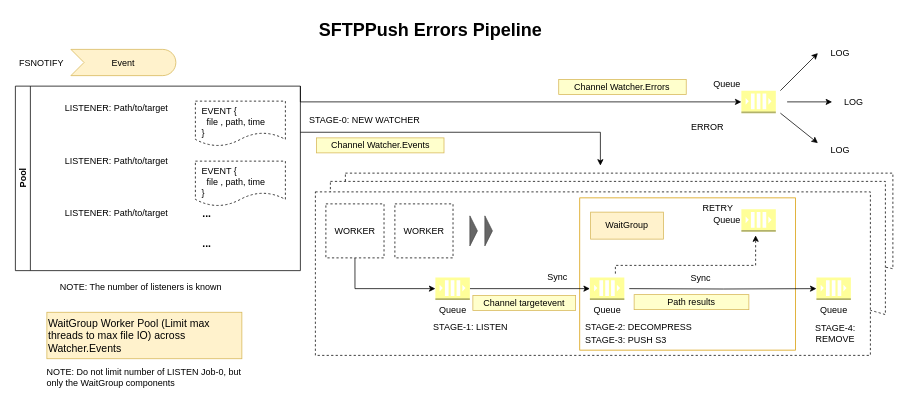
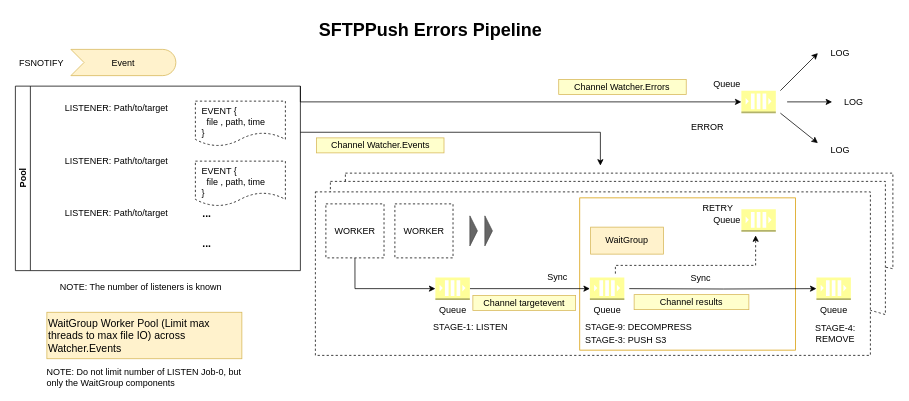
  <mxCell id="0" />
  <mxCell id="1" parent="0" />
  <mxCell id="2" value="" style="shape=document;whiteSpace=wrap;html=1;boundedLbl=1;fillColor=none;align=left;dashed=1;" vertex="1" parent="1"><mxGeometry x="460" y="230" width="730" height="150" as="geometry" /></mxCell>
  <mxCell id="3" value="" style="shape=document;whiteSpace=wrap;html=1;boundedLbl=1;align=left;dashed=1;" parent="1" vertex="1"><mxGeometry x="440" y="241" width="740" height="209" as="geometry" /></mxCell>
  <mxCell id="4" value="" style="rounded=0;whiteSpace=wrap;html=1;dashed=1;" parent="1" vertex="1"><mxGeometry x="420" y="255" width="740" height="218" as="geometry" /></mxCell>
  <mxCell id="5" value="" style="rounded=0;whiteSpace=wrap;html=1;align=left;strokeColor=#d79b00;fillColor=none;" parent="1" vertex="1"><mxGeometry x="772.5" y="263" width="287.5" height="203" as="geometry" /></mxCell>
  <mxCell id="6" style="edgeStyle=orthogonalEdgeStyle;rounded=0;orthogonalLoop=1;jettySize=auto;html=1;exitX=1;exitY=0.25;exitDx=0;exitDy=0;" parent="1" source="8" edge="1"><mxGeometry relative="1" as="geometry"><mxPoint x="800" y="220" as="targetPoint" /><Array as="points"><mxPoint x="800" y="176" /></Array></mxGeometry></mxCell>
  <mxCell id="7" style="edgeStyle=orthogonalEdgeStyle;rounded=0;orthogonalLoop=1;jettySize=auto;html=1;exitX=1;exitY=0;exitDx=0;exitDy=0;entryX=0;entryY=0.5;entryDx=0;entryDy=0;entryPerimeter=0;" parent="1" source="8" target="40" edge="1"><mxGeometry relative="1" as="geometry"><mxPoint x="1200" y="75" as="targetPoint" /><Array as="points"><mxPoint x="400" y="135" /></Array></mxGeometry></mxCell>
  <mxCell id="8" value="Pool" style="swimlane;html=1;horizontal=0;startSize=20;" parent="1" vertex="1"><mxGeometry x="20" y="114" width="380" height="246" as="geometry" /></mxCell>
  <mxCell id="9" value="&amp;nbsp; EVENT {&lt;br&gt;&amp;nbsp;&amp;nbsp;&amp;nbsp; file , path, time&lt;br&gt;&amp;nbsp; }" style="shape=document;whiteSpace=wrap;html=1;boundedLbl=1;dashed=1;align=left;verticalAlign=top;" parent="8" vertex="1"><mxGeometry x="240" y="20" width="120" height="60" as="geometry" /></mxCell>
  <mxCell id="10" value="&lt;font style=&quot;font-size: 14px&quot;&gt;&lt;b&gt;...&lt;/b&gt;&lt;/font&gt;" style="text;html=1;align=center;verticalAlign=middle;resizable=0;points=[];autosize=1;" parent="8" vertex="1"><mxGeometry x="240" y="160" width="30" height="20" as="geometry" /></mxCell>
  <mxCell id="11" value="LISTENER: Path/to/target" style="text;html=1;strokeColor=none;fillColor=none;align=center;verticalAlign=middle;whiteSpace=wrap;rounded=0;dashed=1;" parent="8" vertex="1"><mxGeometry x="40" y="20" width="190" height="20" as="geometry" /></mxCell>
  <mxCell id="12" value="LISTENER: Path/to/target" style="text;html=1;strokeColor=none;fillColor=none;align=center;verticalAlign=middle;whiteSpace=wrap;rounded=0;dashed=1;" parent="8" vertex="1"><mxGeometry x="40" y="90" width="190" height="20" as="geometry" /></mxCell>
  <mxCell id="13" value="LISTENER: Path/to/target" style="text;html=1;strokeColor=none;fillColor=none;align=center;verticalAlign=middle;whiteSpace=wrap;rounded=0;dashed=1;" parent="8" vertex="1"><mxGeometry x="40" y="160" width="190" height="20" as="geometry" /></mxCell>
  <mxCell id="14" value="&lt;font style=&quot;font-size: 14px&quot;&gt;&lt;b&gt;...&lt;/b&gt;&lt;/font&gt;" style="text;html=1;align=center;verticalAlign=middle;resizable=0;points=[];autosize=1;" parent="8" vertex="1"><mxGeometry x="240" y="200" width="30" height="20" as="geometry" /></mxCell>
  <mxCell id="15" value="&amp;nbsp; EVENT {&lt;br&gt;&amp;nbsp;&amp;nbsp;&amp;nbsp; file , path, time&lt;br&gt;&amp;nbsp; }" style="shape=document;whiteSpace=wrap;html=1;boundedLbl=1;dashed=1;align=left;verticalAlign=top;" parent="8" vertex="1"><mxGeometry x="240" y="100" width="120" height="60" as="geometry" /></mxCell>
  <mxCell id="16" style="edgeStyle=orthogonalEdgeStyle;rounded=0;orthogonalLoop=1;jettySize=auto;html=1;exitX=0.5;exitY=1;exitDx=0;exitDy=0;entryX=0;entryY=0.5;entryDx=0;entryDy=0;entryPerimeter=0;" parent="1" source="17" target="19" edge="1"><mxGeometry relative="1" as="geometry" /></mxCell>
  <mxCell id="17" value="WORKER" style="rounded=0;whiteSpace=wrap;html=1;dashed=1;" parent="1" vertex="1"><mxGeometry x="434" y="271" width="77.54" height="72" as="geometry" /></mxCell>
  <mxCell id="18" style="edgeStyle=orthogonalEdgeStyle;rounded=0;orthogonalLoop=1;jettySize=auto;html=1;exitX=1;exitY=0.5;exitDx=0;exitDy=0;exitPerimeter=0;entryX=0;entryY=0.5;entryDx=0;entryDy=0;entryPerimeter=0;" parent="1" source="19" target="32" edge="1"><mxGeometry relative="1" as="geometry" /></mxCell>
  <mxCell id="19" value="Queue" style="outlineConnect=0;dashed=0;verticalLabelPosition=bottom;verticalAlign=top;align=center;html=1;shape=mxgraph.aws3.queue;gradientColor=none;fillColor=#FFFF99;" parent="1" vertex="1"><mxGeometry x="580" y="369" width="45.94" height="30" as="geometry" /></mxCell>
  <mxCell id="20" value="Event" style="html=1;outlineConnect=0;whiteSpace=wrap;fillColor=#fff2cc;shape=mxgraph.archimate3.event;strokeColor=#d6b656;" parent="1" vertex="1"><mxGeometry x="94" y="65" width="140" height="35" as="geometry" /></mxCell>
  <mxCell id="21" value="FSNOTIFY" style="text;html=1;strokeColor=none;fillColor=none;align=center;verticalAlign=middle;whiteSpace=wrap;rounded=0;dashed=1;" parent="1" vertex="1"><mxGeometry x="35" y="74" width="40" height="20" as="geometry" /></mxCell>
  <mxCell id="22" value="Channel Watcher.Events" style="text;html=1;strokeColor=#d6b656;align=center;verticalAlign=middle;whiteSpace=wrap;rounded=0;fillColor=#FFFFCC;" parent="1" vertex="1"><mxGeometry x="421.5" y="183" width="170" height="20" as="geometry" /></mxCell>
  <mxCell id="23" value="" style="endArrow=classic;html=1;" parent="1" edge="1"><mxGeometry width="50" height="50" relative="1" as="geometry"><mxPoint x="1040" y="120" as="sourcePoint" /><mxPoint x="1090" y="70" as="targetPoint" /></mxGeometry></mxCell>
  <mxCell id="24" value="" style="endArrow=classic;html=1;" parent="1" edge="1"><mxGeometry width="50" height="50" relative="1" as="geometry"><mxPoint x="1049" y="135" as="sourcePoint" /><mxPoint x="1109" y="135" as="targetPoint" /></mxGeometry></mxCell>
  <mxCell id="25" value="" style="endArrow=classic;html=1;" parent="1" edge="1"><mxGeometry width="50" height="50" relative="1" as="geometry"><mxPoint x="1040" y="150" as="sourcePoint" /><mxPoint x="1090" y="190" as="targetPoint" /></mxGeometry></mxCell>
  <mxCell id="26" value="LOG" style="text;html=1;strokeColor=none;fillColor=none;align=center;verticalAlign=middle;whiteSpace=wrap;rounded=0;dashed=1;" parent="1" vertex="1"><mxGeometry x="1100" y="60" width="40" height="20" as="geometry" /></mxCell>
  <mxCell id="27" value="LOG" style="text;html=1;strokeColor=none;fillColor=none;align=center;verticalAlign=middle;whiteSpace=wrap;rounded=0;dashed=1;" parent="1" vertex="1"><mxGeometry x="1100" y="190" width="40" height="20" as="geometry" /></mxCell>
  <mxCell id="28" value="LOG" style="text;html=1;strokeColor=none;fillColor=none;align=center;verticalAlign=middle;whiteSpace=wrap;rounded=0;dashed=1;" parent="1" vertex="1"><mxGeometry x="1118" y="125" width="40" height="20" as="geometry" /></mxCell>
  <mxCell id="29" value="Channel Watcher.Errors" style="text;html=1;strokeColor=#d6b656;align=center;verticalAlign=middle;whiteSpace=wrap;rounded=0;fillColor=#FFFFCC;" parent="1" vertex="1"><mxGeometry x="744.47" y="105" width="170" height="20" as="geometry" /></mxCell>
  <mxCell id="30" style="edgeStyle=orthogonalEdgeStyle;rounded=0;orthogonalLoop=1;jettySize=auto;html=1;entryX=0;entryY=0.5;entryDx=0;entryDy=0;entryPerimeter=0;" parent="1" edge="1" target="33"><mxGeometry relative="1" as="geometry"><mxPoint x="1050" y="384" as="targetPoint" /><mxPoint x="838.5" y="384" as="sourcePoint" /></mxGeometry></mxCell>
  <mxCell id="31" style="edgeStyle=orthogonalEdgeStyle;rounded=0;orthogonalLoop=1;jettySize=auto;html=1;dashed=1;" parent="1" edge="1"><mxGeometry relative="1" as="geometry"><mxPoint x="1007" y="313" as="targetPoint" /><Array as="points"><mxPoint x="820" y="353" /><mxPoint x="1007" y="353" /></Array><mxPoint x="820" y="364" as="sourcePoint" /></mxGeometry></mxCell>
  <mxCell id="32" value="Queue" style="outlineConnect=0;dashed=0;verticalLabelPosition=bottom;verticalAlign=top;align=center;html=1;shape=mxgraph.aws3.queue;gradientColor=none;fillColor=#FFFF99;" parent="1" vertex="1"><mxGeometry x="786" y="369" width="45.94" height="30" as="geometry" /></mxCell>
  <mxCell id="33" value="Queue" style="outlineConnect=0;dashed=0;verticalLabelPosition=bottom;verticalAlign=top;align=center;html=1;shape=mxgraph.aws3.queue;gradientColor=none;fillColor=#FFFF99;" parent="1" vertex="1"><mxGeometry x="1088.06" y="369" width="45.94" height="30" as="geometry" /></mxCell>
- <mxCell id="34" value="STAGE-2: DECOMPRESS" style="text;html=1;strokeColor=none;fillColor=none;align=left;verticalAlign=middle;whiteSpace=wrap;rounded=0;dashed=1;" parent="1" vertex="1"><mxGeometry x="778" y="425" width="170" height="20" as="geometry" /></mxCell>
+ <mxCell id="34" value="STAGE-9: DECOMPRESS" style="text;html=1;strokeColor=none;fillColor=none;align=left;verticalAlign=middle;whiteSpace=wrap;rounded=0;dashed=1;" parent="1" vertex="1"><mxGeometry x="778" y="425" width="170" height="20" as="geometry" /></mxCell>
  <mxCell id="35" value="STAGE-3: PUSH S3" style="text;html=1;strokeColor=none;fillColor=none;align=left;verticalAlign=middle;whiteSpace=wrap;rounded=0;dashed=1;" parent="1" vertex="1"><mxGeometry x="778" y="443" width="159" height="20" as="geometry" /></mxCell>
  <mxCell id="36" value="Sync" style="text;html=1;strokeColor=none;fillColor=none;align=center;verticalAlign=middle;whiteSpace=wrap;rounded=0;dashed=1;" parent="1" vertex="1"><mxGeometry x="723" y="359" width="40" height="20" as="geometry" /></mxCell>
  <mxCell id="37" value="Sync" style="text;html=1;strokeColor=none;fillColor=none;align=center;verticalAlign=middle;whiteSpace=wrap;rounded=0;dashed=1;" parent="1" vertex="1"><mxGeometry x="914.47" y="360" width="40" height="20" as="geometry" /></mxCell>
  <mxCell id="38" value="" style="triangle;whiteSpace=wrap;html=1;align=left;fillColor=#666666;strokeColor=#4D4D4D;" parent="1" vertex="1"><mxGeometry x="626" y="287" width="10" height="40" as="geometry" /></mxCell>
  <mxCell id="39" value="" style="triangle;whiteSpace=wrap;html=1;align=left;fillColor=#666666;strokeColor=#4D4D4D;" parent="1" vertex="1"><mxGeometry x="646" y="287" width="10" height="40" as="geometry" /></mxCell>
  <mxCell id="40" value="Queue" style="outlineConnect=0;dashed=0;verticalLabelPosition=top;verticalAlign=bottom;align=right;html=1;shape=mxgraph.aws3.queue;gradientColor=none;fillColor=#FFFF99;labelPosition=left;" parent="1" vertex="1"><mxGeometry x="988" y="120" width="45.94" height="30" as="geometry" /></mxCell>
  <mxCell id="41" value="ERROR" style="text;html=1;strokeColor=none;fillColor=none;align=center;verticalAlign=middle;whiteSpace=wrap;rounded=0;" parent="1" vertex="1"><mxGeometry x="923" y="159" width="40" height="20" as="geometry" /></mxCell>
  <mxCell id="42" value="RETRY" style="text;html=1;strokeColor=none;fillColor=none;align=center;verticalAlign=middle;whiteSpace=wrap;rounded=0;" parent="1" vertex="1"><mxGeometry x="937" y="267" width="40" height="20" as="geometry" /></mxCell>
  <mxCell id="43" value="Queue" style="outlineConnect=0;dashed=0;verticalLabelPosition=middle;verticalAlign=middle;align=right;html=1;shape=mxgraph.aws3.queue;gradientColor=none;fillColor=#FFFF99;labelPosition=left;" parent="1" vertex="1"><mxGeometry x="988" y="278" width="45.94" height="30" as="geometry" /></mxCell>
  <mxCell id="44" value="STAGE-1: LISTEN" style="text;html=1;strokeColor=none;fillColor=none;align=center;verticalAlign=middle;whiteSpace=wrap;rounded=0;dashed=1;" parent="1" vertex="1"><mxGeometry x="556" y="425" width="142" height="20" as="geometry" /></mxCell>
  <mxCell id="45" value="Channel targetevent" style="text;html=1;strokeColor=#d6b656;align=center;verticalAlign=middle;whiteSpace=wrap;rounded=0;fillColor=#FFFFCC;" parent="1" vertex="1"><mxGeometry x="630" y="393" width="137" height="20" as="geometry" /></mxCell>
- <mxCell id="46" value="Path results" style="text;html=1;strokeColor=#d6b656;align=center;verticalAlign=middle;whiteSpace=wrap;rounded=0;fillColor=#FFFFCC;" parent="1" vertex="1"><mxGeometry x="845" y="392" width="153" height="20" as="geometry" /></mxCell>
+ <mxCell id="46" value="Channel results" style="text;html=1;strokeColor=#d6b656;align=center;verticalAlign=middle;whiteSpace=wrap;rounded=0;fillColor=#FFFFCC;" parent="1" vertex="1"><mxGeometry x="845" y="392" width="153" height="20" as="geometry" /></mxCell>
  <mxCell id="47" value="&lt;font style=&quot;font-size: 14px&quot;&gt;WaitGroup Worker Pool (Limit max threads to max file IO) across Watcher.Events&lt;br&gt;&lt;/font&gt;" style="text;html=1;strokeColor=#d6b656;fillColor=#fff2cc;align=left;verticalAlign=middle;whiteSpace=wrap;rounded=0;" parent="1" vertex="1"><mxGeometry x="62" y="415.5" width="260" height="62" as="geometry" /></mxCell>
- <mxCell id="48" value="WaitGroup" style="text;html=1;strokeColor=#d6b656;fillColor=#fff2cc;align=center;verticalAlign=middle;whiteSpace=wrap;rounded=0;" parent="1" vertex="1"><mxGeometry x="787" y="282" width="97" height="36" as="geometry" /></mxCell>
+ <mxCell id="48" value="WaitGroup" style="text;html=1;strokeColor=#d6b656;fillColor=#fff2cc;align=center;verticalAlign=middle;whiteSpace=wrap;rounded=0;" parent="1" vertex="1"><mxGeometry x="787" y="302" width="97" height="36" as="geometry" /></mxCell>
  <mxCell id="49" value="NOTE: The number of listeners is known" style="text;html=1;strokeColor=none;fillColor=none;align=center;verticalAlign=middle;whiteSpace=wrap;rounded=0;dashed=1;" parent="1" vertex="1"><mxGeometry x="50" y="372" width="275" height="20" as="geometry" /></mxCell>
  <mxCell id="50" value="NOTE: Do not limit number of LISTEN Job-0, but only the WaitGroup components" style="text;html=1;strokeColor=none;fillColor=none;align=left;verticalAlign=middle;whiteSpace=wrap;rounded=0;dashed=1;" parent="1" vertex="1"><mxGeometry x="59.5" y="491.5" width="269" height="20" as="geometry" /></mxCell>
  <mxCell id="51" value="WORKER" style="rounded=0;whiteSpace=wrap;html=1;dashed=1;" parent="1" vertex="1"><mxGeometry x="526" y="271" width="77.54" height="72" as="geometry" /></mxCell>
  <mxCell id="52" value="STAGE-4: REMOVE" style="text;html=1;strokeColor=none;fillColor=none;align=center;verticalAlign=middle;whiteSpace=wrap;rounded=0;dashed=1;" parent="1" vertex="1"><mxGeometry x="1066.06" y="421" width="95" height="45" as="geometry" /></mxCell>
  <mxCell id="53" value="&lt;h1&gt;SFTPPush Errors Pipeline&lt;br&gt;&lt;/h1&gt;&lt;p&gt;&lt;br&gt;&lt;/p&gt;" style="text;html=1;strokeColor=none;fillColor=none;spacing=5;spacingTop=-20;whiteSpace=wrap;overflow=hidden;rounded=0;" parent="1" vertex="1"><mxGeometry x="420" y="20" width="590" height="40" as="geometry" /></mxCell>
- <mxCell id="54" value="STAGE-0: NEW WATCHER" style="text;html=1;strokeColor=none;fillColor=none;align=left;verticalAlign=middle;whiteSpace=wrap;rounded=0;dashed=1;" parent="1" vertex="1"><mxGeometry x="410" y="150" width="190" height="20" as="geometry" /></mxCell>
